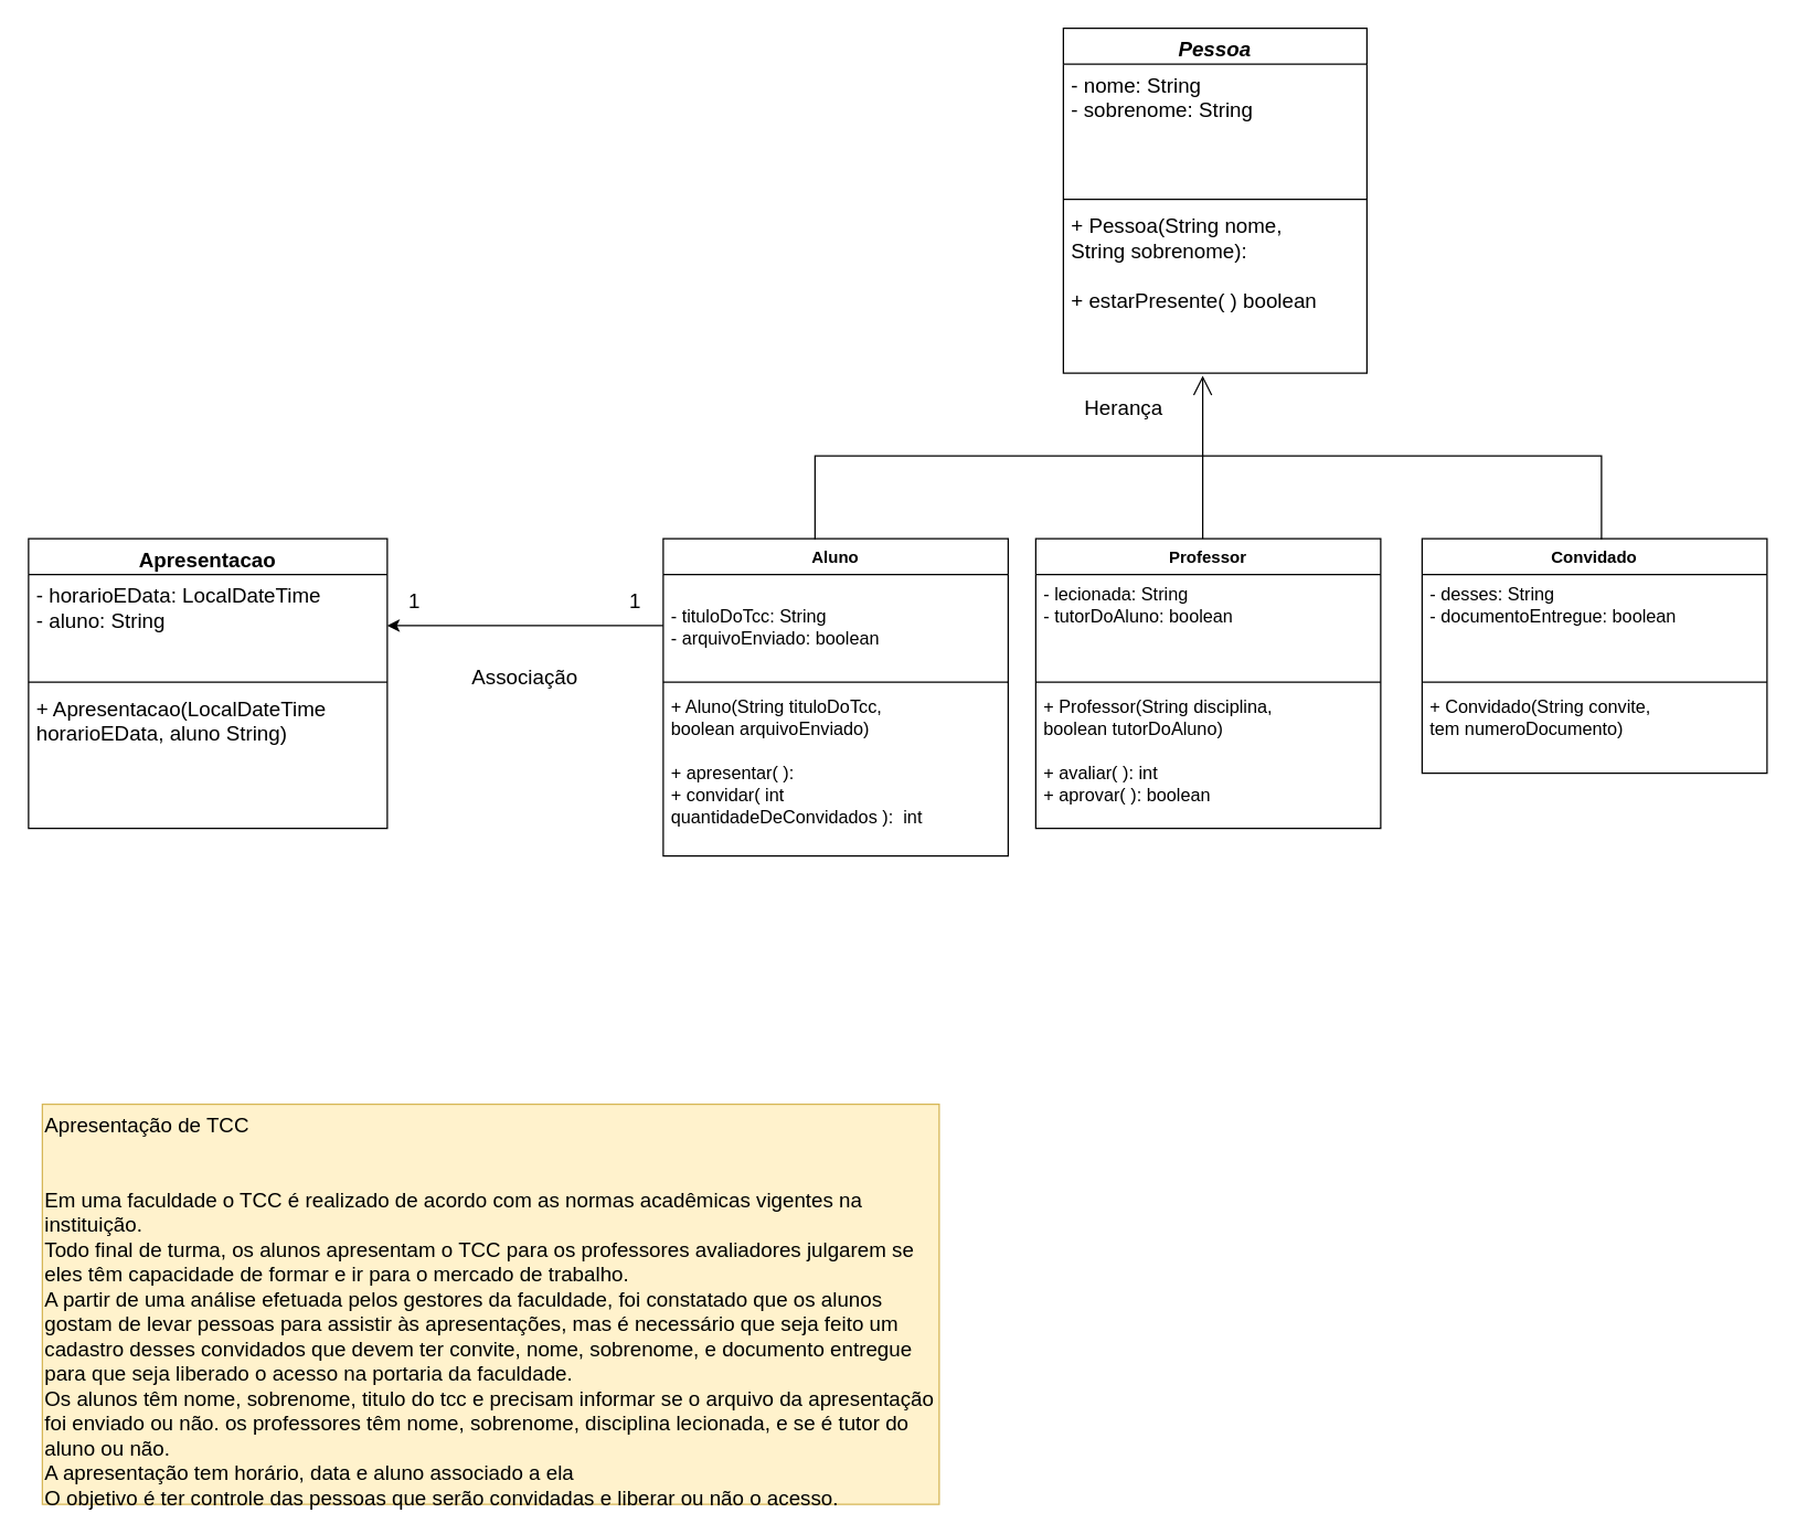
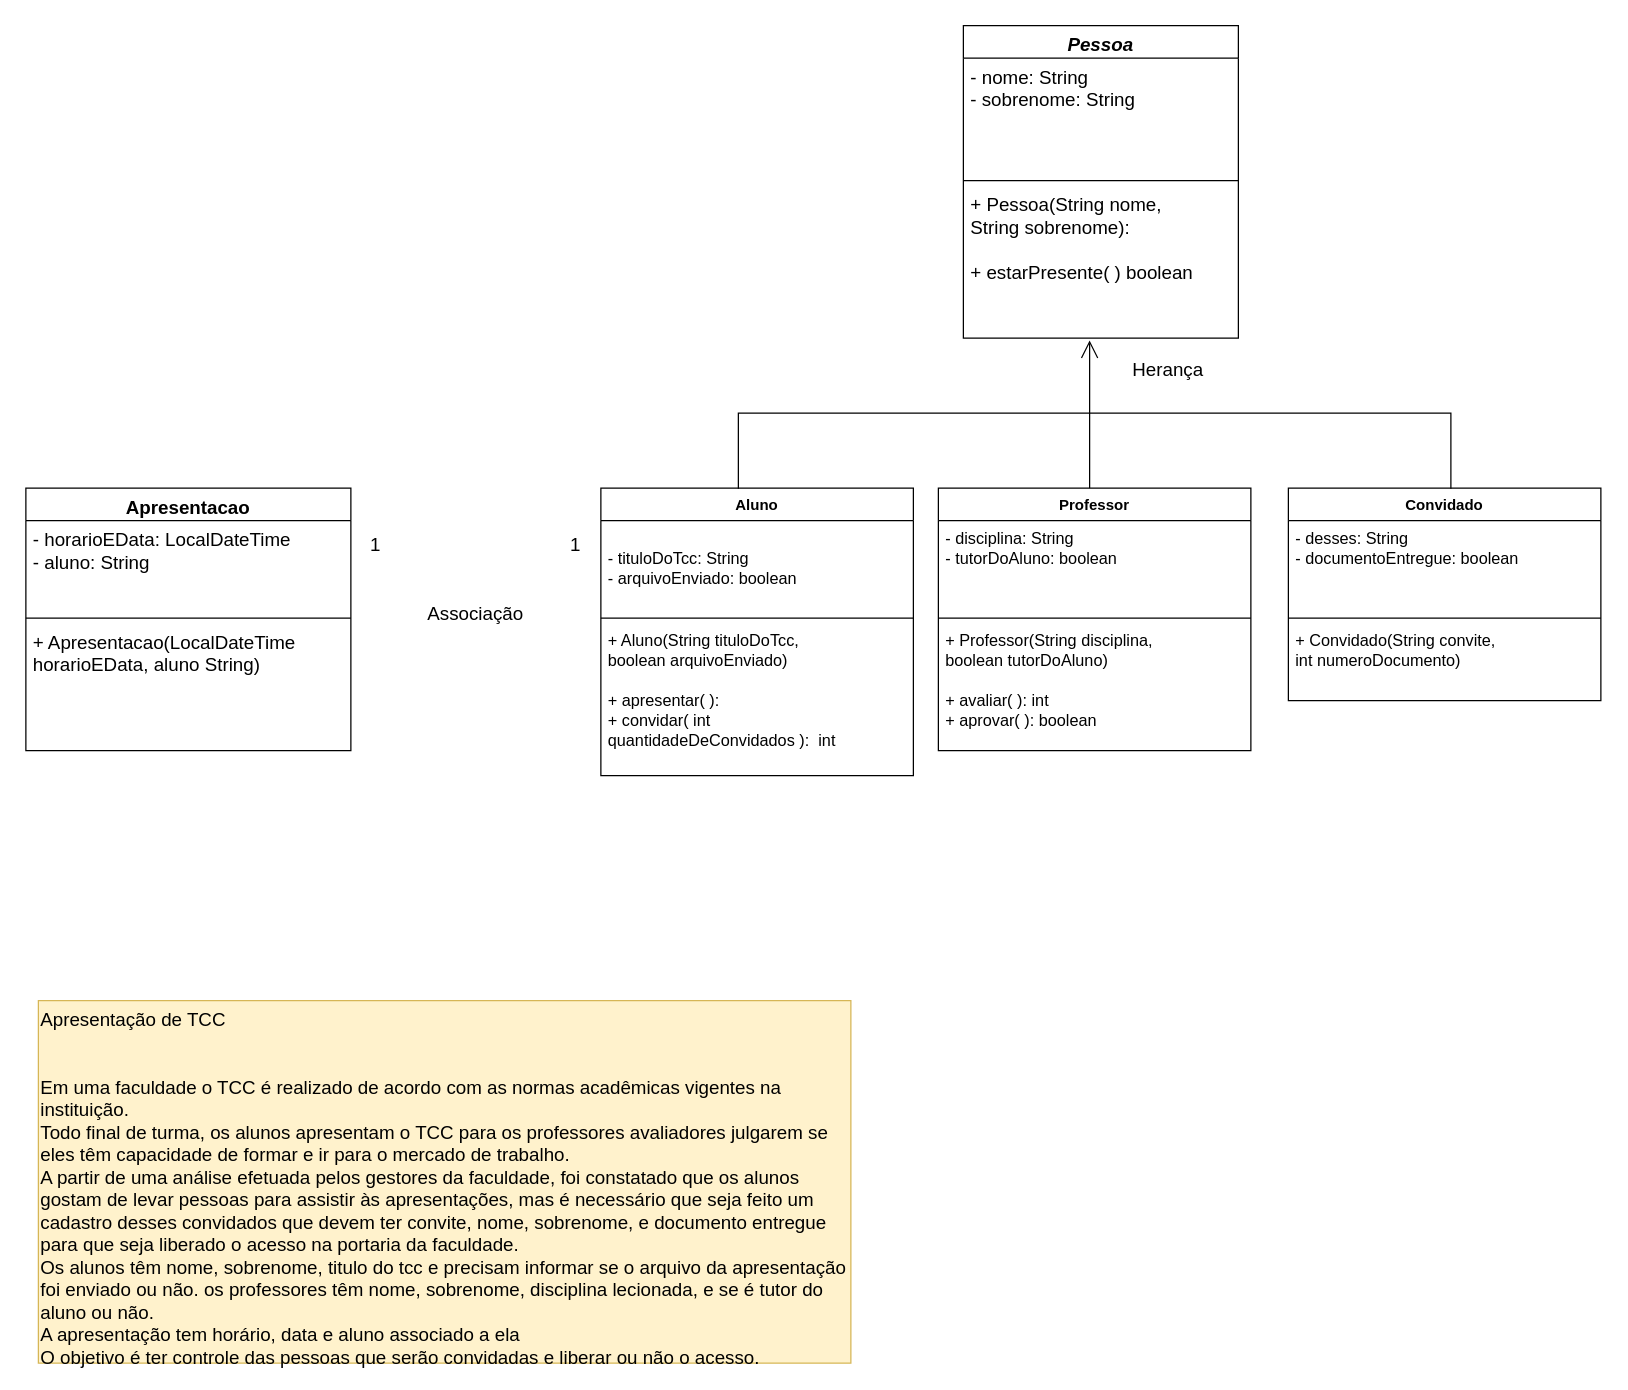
  <mxCell id="0" />
  <mxCell id="1" parent="0" />
  <mxCell id="2" value="Aluno" style="swimlane;fontStyle=1;align=center;verticalAlign=top;childLayout=stackLayout;horizontal=1;startSize=26;horizontalStack=0;resizeParent=1;resizeParentMax=0;resizeLast=0;collapsible=1;marginBottom=0;" vertex="1" parent="1"><mxGeometry x="480" y="390" width="250" height="230" as="geometry" /></mxCell>
  <mxCell id="3" value="&#10;- tituloDoTcc: String&#10;- arquivoEnviado: boolean" style="text;strokeColor=none;fillColor=none;align=left;verticalAlign=top;spacingLeft=4;spacingRight=4;overflow=hidden;rotatable=0;points=[[0,0.5],[1,0.5]];portConstraint=eastwest;fontSize=13;" vertex="1" parent="2"><mxGeometry y="26" width="250" height="74" as="geometry" /></mxCell>
  <mxCell id="4" value="" style="line;strokeWidth=1;fillColor=none;align=left;verticalAlign=middle;spacingTop=-1;spacingLeft=3;spacingRight=3;rotatable=0;labelPosition=right;points=[];portConstraint=eastwest;" vertex="1" parent="2"><mxGeometry y="100" width="250" height="8" as="geometry" /></mxCell>
  <mxCell id="5" value="+ Aluno(String tituloDoTcc, &#10;boolean arquivoEnviado)&#10;&#10;+ apresentar( ): &#10;+ convidar( int &#10;quantidadeDeConvidados ):  int" style="text;strokeColor=none;fillColor=none;align=left;verticalAlign=top;spacingLeft=4;spacingRight=4;overflow=hidden;rotatable=0;points=[[0,0.5],[1,0.5]];portConstraint=eastwest;fontSize=13;" vertex="1" parent="2"><mxGeometry y="108" width="250" height="122" as="geometry" /></mxCell>
  <mxCell id="6" value="&lt;font style=&quot;font-size: 15px;&quot;&gt;Apresentação de TCC&lt;br&gt;&lt;br&gt;&lt;br&gt;Em uma faculdade o TCC é realizado de acordo com as normas acadêmicas vigentes na instituição.&lt;br&gt;Todo final de turma, os alunos apresentam o TCC para os professores avaliadores julgarem se eles têm capacidade de formar e ir para o mercado de trabalho.&lt;br&gt;A partir de uma análise efetuada pelos gestores da faculdade, foi constatado que os alunos gostam de levar pessoas para assistir às apresentações, mas é necessário que seja feito um cadastro desses convidados que devem ter&amp;nbsp;convite, nome, sobrenome, e documento entregue para que seja liberado o acesso na portaria da faculdade.&lt;br&gt;Os alunos têm nome, sobrenome, titulo do tcc e precisam informar se o arquivo da apresentação foi enviado ou não. os professores têm nome, sobrenome, disciplina lecionada, e se é tutor do aluno ou não.&lt;br&gt;A apresentação tem horário, data e aluno associado a ela&lt;br&gt;O objetivo é ter controle das pessoas que serão convidadas e liberar ou não o acesso.&lt;br&gt;&lt;/font&gt;" style="text;whiteSpace=wrap;html=1;fillColor=#fff2cc;strokeColor=#d6b656;" vertex="1" parent="1"><mxGeometry x="30" y="800" width="650" height="290" as="geometry" /></mxCell>
  <mxCell id="7" value="Professor" style="swimlane;fontStyle=1;align=center;verticalAlign=top;childLayout=stackLayout;horizontal=1;startSize=26;horizontalStack=0;resizeParent=1;resizeParentMax=0;resizeLast=0;collapsible=1;marginBottom=0;" vertex="1" parent="1"><mxGeometry x="750" y="390" width="250" height="210" as="geometry" /></mxCell>
- <mxCell id="8" value="- lecionada: String&#10;- tutorDoAluno: boolean" style="text;strokeColor=none;fillColor=none;align=left;verticalAlign=top;spacingLeft=4;spacingRight=4;overflow=hidden;rotatable=0;points=[[0,0.5],[1,0.5]];portConstraint=eastwest;fontSize=13;" vertex="1" parent="7"><mxGeometry y="26" width="250" height="74" as="geometry" /></mxCell>
+ <mxCell id="8" value="- disciplina: String&#10;- tutorDoAluno: boolean" style="text;strokeColor=none;fillColor=none;align=left;verticalAlign=top;spacingLeft=4;spacingRight=4;overflow=hidden;rotatable=0;points=[[0,0.5],[1,0.5]];portConstraint=eastwest;fontSize=13;" vertex="1" parent="7"><mxGeometry y="26" width="250" height="74" as="geometry" /></mxCell>
  <mxCell id="9" value="" style="line;strokeWidth=1;fillColor=none;align=left;verticalAlign=middle;spacingTop=-1;spacingLeft=3;spacingRight=3;rotatable=0;labelPosition=right;points=[];portConstraint=eastwest;" vertex="1" parent="7"><mxGeometry y="100" width="250" height="8" as="geometry" /></mxCell>
  <mxCell id="10" value="+ Professor(String disciplina, &#10;boolean tutorDoAluno)&#10;&#10;+ avaliar( ): int&#10;+ aprovar( ): boolean" style="text;strokeColor=none;fillColor=none;align=left;verticalAlign=top;spacingLeft=4;spacingRight=4;overflow=hidden;rotatable=0;points=[[0,0.5],[1,0.5]];portConstraint=eastwest;fontSize=13;" vertex="1" parent="7"><mxGeometry y="108" width="250" height="102" as="geometry" /></mxCell>
  <mxCell id="11" value="Convidado" style="swimlane;fontStyle=1;align=center;verticalAlign=top;childLayout=stackLayout;horizontal=1;startSize=26;horizontalStack=0;resizeParent=1;resizeParentMax=0;resizeLast=0;collapsible=1;marginBottom=0;" vertex="1" parent="1"><mxGeometry x="1030" y="390" width="250" height="170" as="geometry" /></mxCell>
  <mxCell id="12" value="- desses: String&#10;- documentoEntregue: boolean" style="text;strokeColor=none;fillColor=none;align=left;verticalAlign=top;spacingLeft=4;spacingRight=4;overflow=hidden;rotatable=0;points=[[0,0.5],[1,0.5]];portConstraint=eastwest;fontSize=13;" vertex="1" parent="11"><mxGeometry y="26" width="250" height="74" as="geometry" /></mxCell>
  <mxCell id="13" value="" style="line;strokeWidth=1;fillColor=none;align=left;verticalAlign=middle;spacingTop=-1;spacingLeft=3;spacingRight=3;rotatable=0;labelPosition=right;points=[];portConstraint=eastwest;" vertex="1" parent="11"><mxGeometry y="100" width="250" height="8" as="geometry" /></mxCell>
- <mxCell id="14" value="+ Convidado(String convite, &#10;tem numeroDocumento)&#10;&#10;&#10;" style="text;strokeColor=none;fillColor=none;align=left;verticalAlign=top;spacingLeft=4;spacingRight=4;overflow=hidden;rotatable=0;points=[[0,0.5],[1,0.5]];portConstraint=eastwest;fontSize=13;" vertex="1" parent="11"><mxGeometry y="108" width="250" height="62" as="geometry" /></mxCell>
+ <mxCell id="14" value="+ Convidado(String convite, &#10;int numeroDocumento)&#10;&#10;&#10;" style="text;strokeColor=none;fillColor=none;align=left;verticalAlign=top;spacingLeft=4;spacingRight=4;overflow=hidden;rotatable=0;points=[[0,0.5],[1,0.5]];portConstraint=eastwest;fontSize=13;" vertex="1" parent="11"><mxGeometry y="108" width="250" height="62" as="geometry" /></mxCell>
  <mxCell id="15" value="Pessoa" style="swimlane;fontStyle=3;align=center;verticalAlign=top;childLayout=stackLayout;horizontal=1;startSize=26;horizontalStack=0;resizeParent=1;resizeParentMax=0;resizeLast=0;collapsible=1;marginBottom=0;fontSize=15;" vertex="1" parent="1"><mxGeometry x="770" y="20" width="220" height="250" as="geometry" /></mxCell>
  <mxCell id="16" value="- nome: String&#10;- sobrenome: String&#10;" style="text;strokeColor=none;fillColor=none;align=left;verticalAlign=top;spacingLeft=4;spacingRight=4;overflow=hidden;rotatable=0;points=[[0,0.5],[1,0.5]];portConstraint=eastwest;fontSize=15;" vertex="1" parent="15"><mxGeometry y="26" width="220" height="94" as="geometry" /></mxCell>
  <mxCell id="17" value="" style="line;strokeWidth=1;fillColor=none;align=left;verticalAlign=middle;spacingTop=-1;spacingLeft=3;spacingRight=3;rotatable=0;labelPosition=right;points=[];portConstraint=eastwest;fontSize=15;" vertex="1" parent="15"><mxGeometry y="120" width="220" height="8" as="geometry" /></mxCell>
  <mxCell id="18" value="+ Pessoa(String nome, &#10;String sobrenome): &#10;&#10;+ estarPresente( ) boolean" style="text;strokeColor=none;fillColor=none;align=left;verticalAlign=top;spacingLeft=4;spacingRight=4;overflow=hidden;rotatable=0;points=[[0,0.5],[1,0.5]];portConstraint=eastwest;fontSize=15;" vertex="1" parent="15"><mxGeometry y="128" width="220" height="122" as="geometry" /></mxCell>
  <mxCell id="19" value="" style="shape=partialRectangle;whiteSpace=wrap;html=1;bottom=1;right=1;left=1;top=0;fillColor=none;routingCenterX=-0.5;fontSize=15;rotation=-180;" vertex="1" parent="1"><mxGeometry x="589.99" y="330" width="570.02" height="60" as="geometry" /></mxCell>
  <mxCell id="20" style="edgeStyle=orthogonalEdgeStyle;rounded=0;orthogonalLoop=1;jettySize=auto;html=1;exitX=0.5;exitY=0;exitDx=0;exitDy=0;fontSize=15;" edge="1" parent="1" source="19" target="19"><mxGeometry relative="1" as="geometry" /></mxCell>
  <mxCell id="21" value="" style="endArrow=open;endFill=1;endSize=12;html=1;rounded=0;fontSize=15;entryX=0.459;entryY=1.015;entryDx=0;entryDy=0;entryPerimeter=0;" edge="1" parent="1" target="18"><mxGeometry width="160" relative="1" as="geometry"><mxPoint x="871" y="390" as="sourcePoint" /><mxPoint x="1040" y="310" as="targetPoint" /></mxGeometry></mxCell>
- <mxCell id="22" value="Herança" style="text;html=1;strokeColor=none;fillColor=none;align=center;verticalAlign=middle;whiteSpace=wrap;rounded=0;fontSize=15;" vertex="1" parent="1"><mxGeometry x="784" y="280" width="60" height="30" as="geometry" /></mxCell>
+ <mxCell id="22" value="Herança" style="text;html=1;strokeColor=none;fillColor=none;align=center;verticalAlign=middle;whiteSpace=wrap;rounded=0;fontSize=15;" vertex="1" parent="1"><mxGeometry x="904" y="280" width="60" height="30" as="geometry" /></mxCell>
  <mxCell id="23" value="Apresentacao" style="swimlane;fontStyle=1;align=center;verticalAlign=top;childLayout=stackLayout;horizontal=1;startSize=26;horizontalStack=0;resizeParent=1;resizeParentMax=0;resizeLast=0;collapsible=1;marginBottom=0;fontSize=15;" vertex="1" parent="1"><mxGeometry x="20" y="390" width="260" height="210" as="geometry" /></mxCell>
  <mxCell id="24" value="- horarioEData: LocalDateTime&#10;- aluno: String&#10;" style="text;strokeColor=none;fillColor=none;align=left;verticalAlign=top;spacingLeft=4;spacingRight=4;overflow=hidden;rotatable=0;points=[[0,0.5],[1,0.5]];portConstraint=eastwest;fontSize=15;" vertex="1" parent="23"><mxGeometry y="26" width="260" height="74" as="geometry" /></mxCell>
  <mxCell id="25" value="" style="line;strokeWidth=1;fillColor=none;align=left;verticalAlign=middle;spacingTop=-1;spacingLeft=3;spacingRight=3;rotatable=0;labelPosition=right;points=[];portConstraint=eastwest;fontSize=15;" vertex="1" parent="23"><mxGeometry y="100" width="260" height="8" as="geometry" /></mxCell>
  <mxCell id="26" value="+ Apresentacao(LocalDateTime&#10;horarioEData, aluno String)" style="text;strokeColor=none;fillColor=none;align=left;verticalAlign=top;spacingLeft=4;spacingRight=4;overflow=hidden;rotatable=0;points=[[0,0.5],[1,0.5]];portConstraint=eastwest;fontSize=15;" vertex="1" parent="23"><mxGeometry y="108" width="260" height="102" as="geometry" /></mxCell>
- <mxCell id="27" style="edgeStyle=orthogonalEdgeStyle;rounded=0;orthogonalLoop=1;jettySize=auto;html=1;entryX=1;entryY=0.5;entryDx=0;entryDy=0;fontSize=15;" edge="1" parent="1" source="3" target="24"><mxGeometry relative="1" as="geometry" /></mxCell>
  <mxCell id="28" value="Associação" style="text;html=1;strokeColor=none;fillColor=none;align=center;verticalAlign=middle;whiteSpace=wrap;rounded=0;fontSize=15;" vertex="1" parent="1"><mxGeometry x="350" y="475" width="60" height="30" as="geometry" /></mxCell>
  <mxCell id="29" value="1" style="text;html=1;strokeColor=none;fillColor=none;align=center;verticalAlign=middle;whiteSpace=wrap;rounded=0;fontSize=15;" vertex="1" parent="1"><mxGeometry x="430" y="420" width="60" height="30" as="geometry" /></mxCell>
  <mxCell id="30" value="1" style="text;html=1;strokeColor=none;fillColor=none;align=center;verticalAlign=middle;whiteSpace=wrap;rounded=0;fontSize=15;" vertex="1" parent="1"><mxGeometry x="270" y="420" width="60" height="30" as="geometry" /></mxCell>
